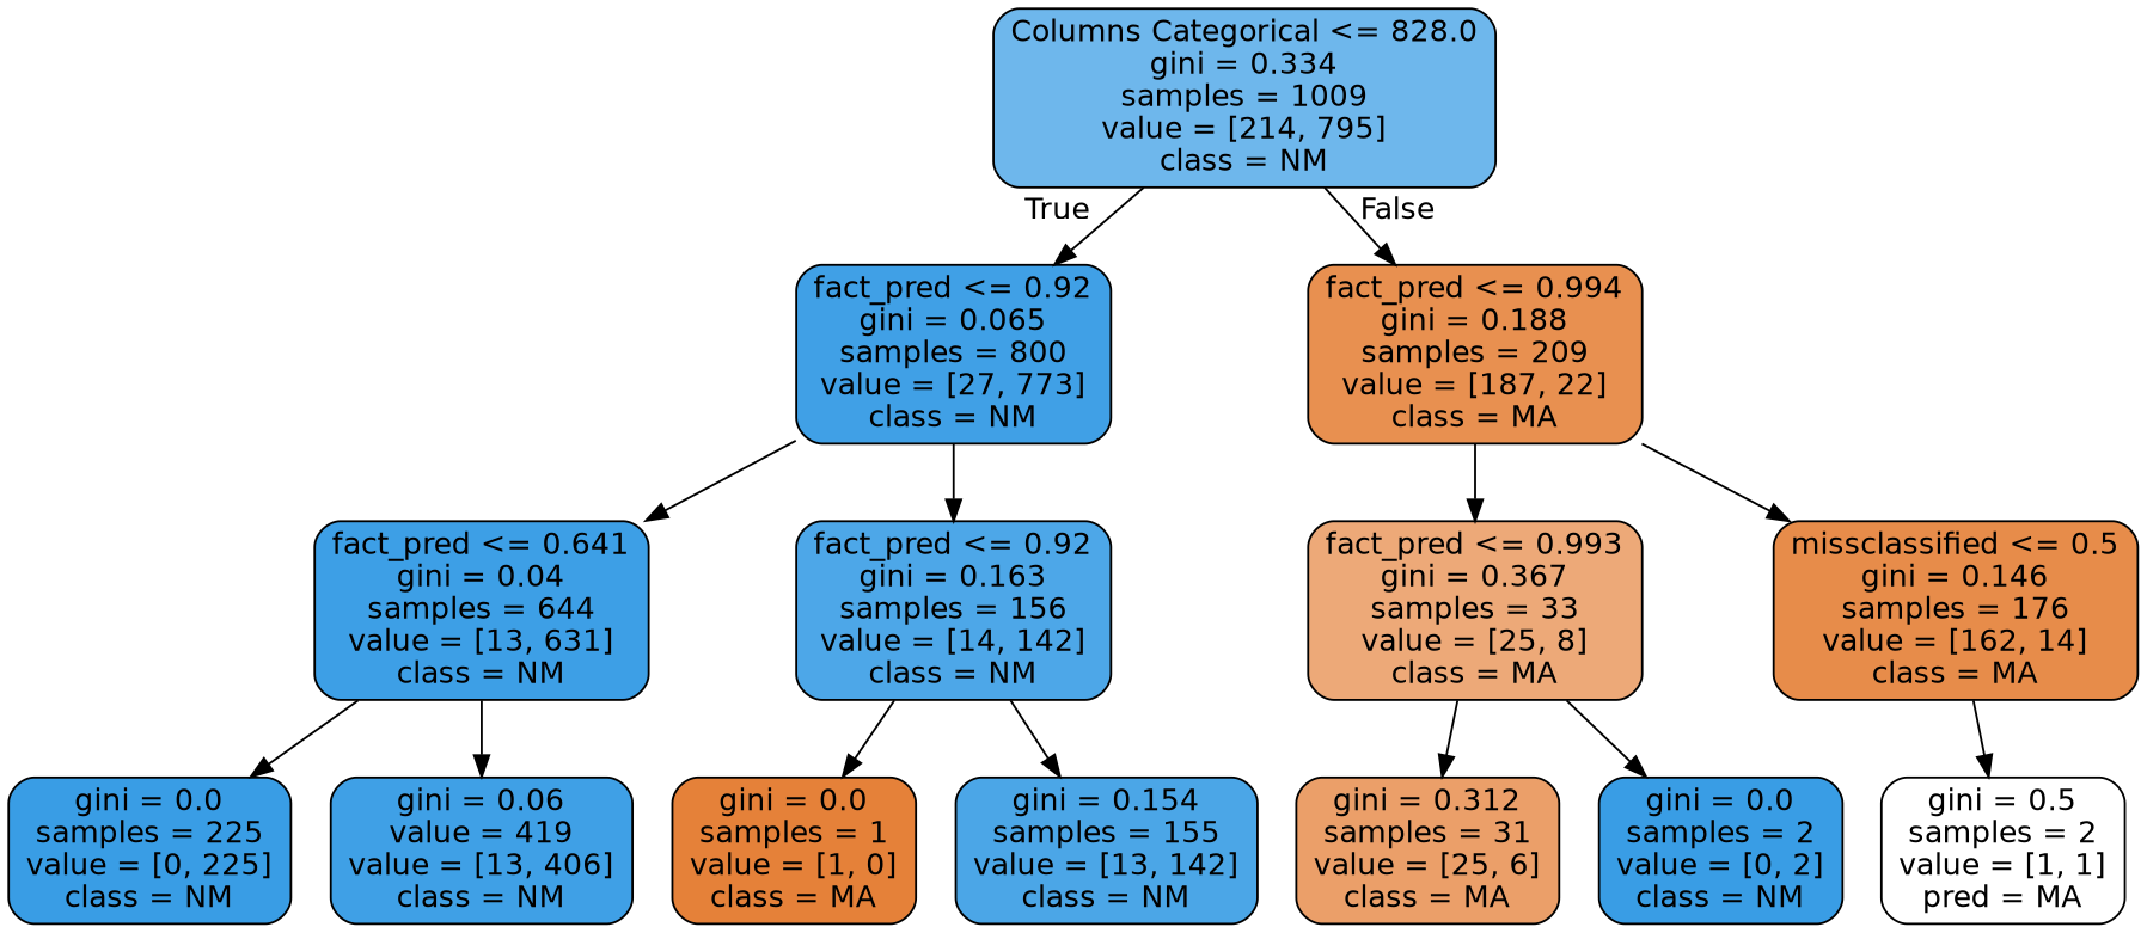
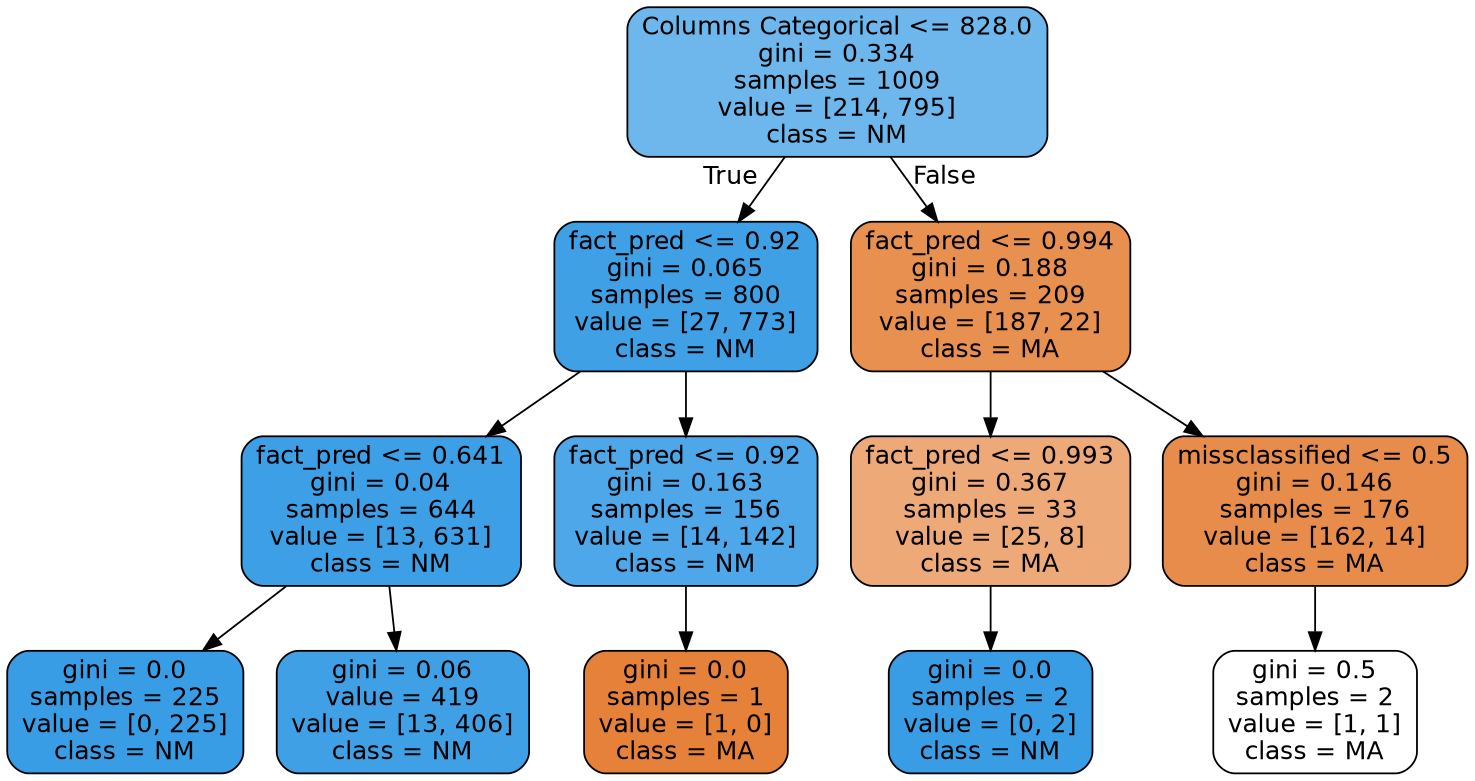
  digraph {
    node [color=black fillcolor="#399de5" fontname=helvetica shape=box style="filled, rounded"]
    edge [fontname=helvetica]
    n1 [fillcolor="#6eb7ec" label="Columns Categorical <= 828.0\ngini = 0.334\nsamples = 1009\nvalue = [214, 795]\nclass = NM"]
    n2 [fillcolor="#40a0e6" label="fact_pred <= 0.92\ngini = 0.065\nsamples = 800\nvalue = [27, 773]\nclass = NM"]
    n3 [fillcolor="#e89050" label="fact_pred <= 0.994\ngini = 0.188\nsamples = 209\nvalue = [187, 22]\nclass = MA"]
    n4 [fillcolor="#3d9fe6" label="fact_pred <= 0.641\ngini = 0.04\nsamples = 644\nvalue = [13, 631]\nclass = NM"]
    n5 [fillcolor="#4da7e8" label="fact_pred <= 0.92\ngini = 0.163\nsamples = 156\nvalue = [14, 142]\nclass = NM"]
    n6 [fillcolor="#eda978" label="fact_pred <= 0.993\ngini = 0.367\nsamples = 33\nvalue = [25, 8]\nclass = MA"]
    n7 [fillcolor="#e78c4a" label="missclassified <= 0.5\ngini = 0.146\nsamples = 176\nvalue = [162, 14]\nclass = MA"]
    n8 [label="gini = 0.0\nsamples = 225\nvalue = [0, 225]\nclass = NM"]
    n9 [fillcolor="#3fa0e6" label="gini = 0.06\nvalue = 419\nvalue = [13, 406]\nclass = NM"]
    n10 [fillcolor="#e58139" label="gini = 0.0\nsamples = 1\nvalue = [1, 0]\nclass = MA"]
-   n11 [fillcolor="#4ba6e7" label="gini = 0.154\nsamples = 155\nvalue = [13, 142]\nclass = NM"]
-   n12 [fillcolor="#eb9f69" label="gini = 0.312\nsamples = 31\nvalue = [25, 6]\nclass = MA"]
    n13 [label="gini = 0.0\nsamples = 2\nvalue = [0, 2]\nclass = NM"]
-   n14 [fillcolor="#ffffff" label="gini = 0.5\nsamples = 2\nvalue = [1, 1]\npred = MA"]
+   n14 [fillcolor="#ffffff" label="gini = 0.5\nsamples = 2\nvalue = [1, 1]\nclass = MA"]
    n1 -> n2 [headlabel=True labelangle=45 labeldistance=2.5]
    n1 -> n3 [headlabel=False labelangle=-45 labeldistance=2.5]
    n2 -> n4
    n2 -> n5
    n3 -> n6
    n3 -> n7
    n4 -> n8
    n4 -> n9
    n5 -> n10
-   n5 -> n11
-   n6 -> n12
    n6 -> n13
    n7 -> n14
  }
